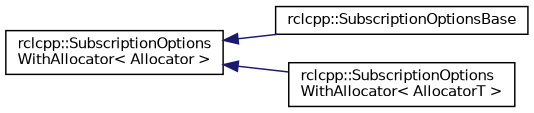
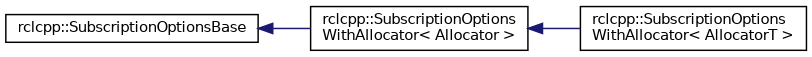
  digraph {
    rankdir=LR
    node [color=black fillcolor=white fontname=Helvetica fontsize=10 shape=record style=filled]
    edge [color=midnightblue dir=back fontname=Helvetica fontsize=10 labelfontname=Helvetica labelfontsize=10 style=solid]
    n1 [height=0.2 label="rclcpp::SubscriptionOptionsBase" width=0.4]
    n2 [height=0.2 label="rclcpp::SubscriptionOptions\lWithAllocator\< Allocator \>" width=0.4]
    n3 [height=0.2 label="rclcpp::SubscriptionOptions\lWithAllocator\< AllocatorT \>" width=0.4]
-   n2 -> n1
+   n1 -> n2
    n2 -> n3
  }
